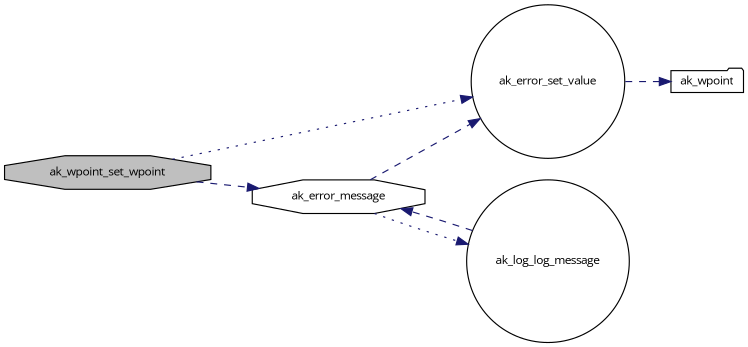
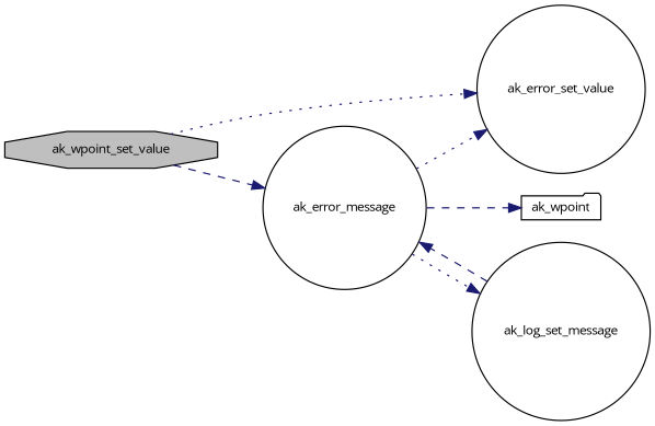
  digraph {
    fontname="Open Sans"
    rankdir=LR
    node [color=black fillcolor=white fontname="Open Sans" fontsize=10 shape=octagon style=filled]
    edge [color=midnightblue fontname="Open Sans" fontsize=10 labelfontname=Helvetica labelfontsize=10 style=dashed]
-   n1 [fillcolor=grey75 fontcolor=black height=0.2 label=ak_wpoint_set_wpoint width=0.4]
-   n2 [height=0.2 label=ak_error_message width=0.4]
+   n1 [fillcolor=grey75 fontcolor=black height=0.2 label=ak_wpoint_set_value width=0.4]
+   n2 [height=0.2 label=ak_error_message shape=circle width=0.4]
    n3 [height=0.2 label=ak_error_set_value shape=circle width=0.4]
    n4 [height=0.2 label=ak_wpoint shape=folder width=0.4]
-   n5 [height=0.2 label=ak_log_log_message shape=circle width=0.4]
+   n5 [height=0.2 label=ak_log_set_message shape=circle width=0.4]
    n1 -> n2
    n1 -> n3 [style=dotted]
-   n2 -> n3
-   n3 -> n4
+   n2 -> n3 [style=dotted]
+   n2 -> n4
    n2 -> n5 [style=dotted]
    n5 -> n2
  }
